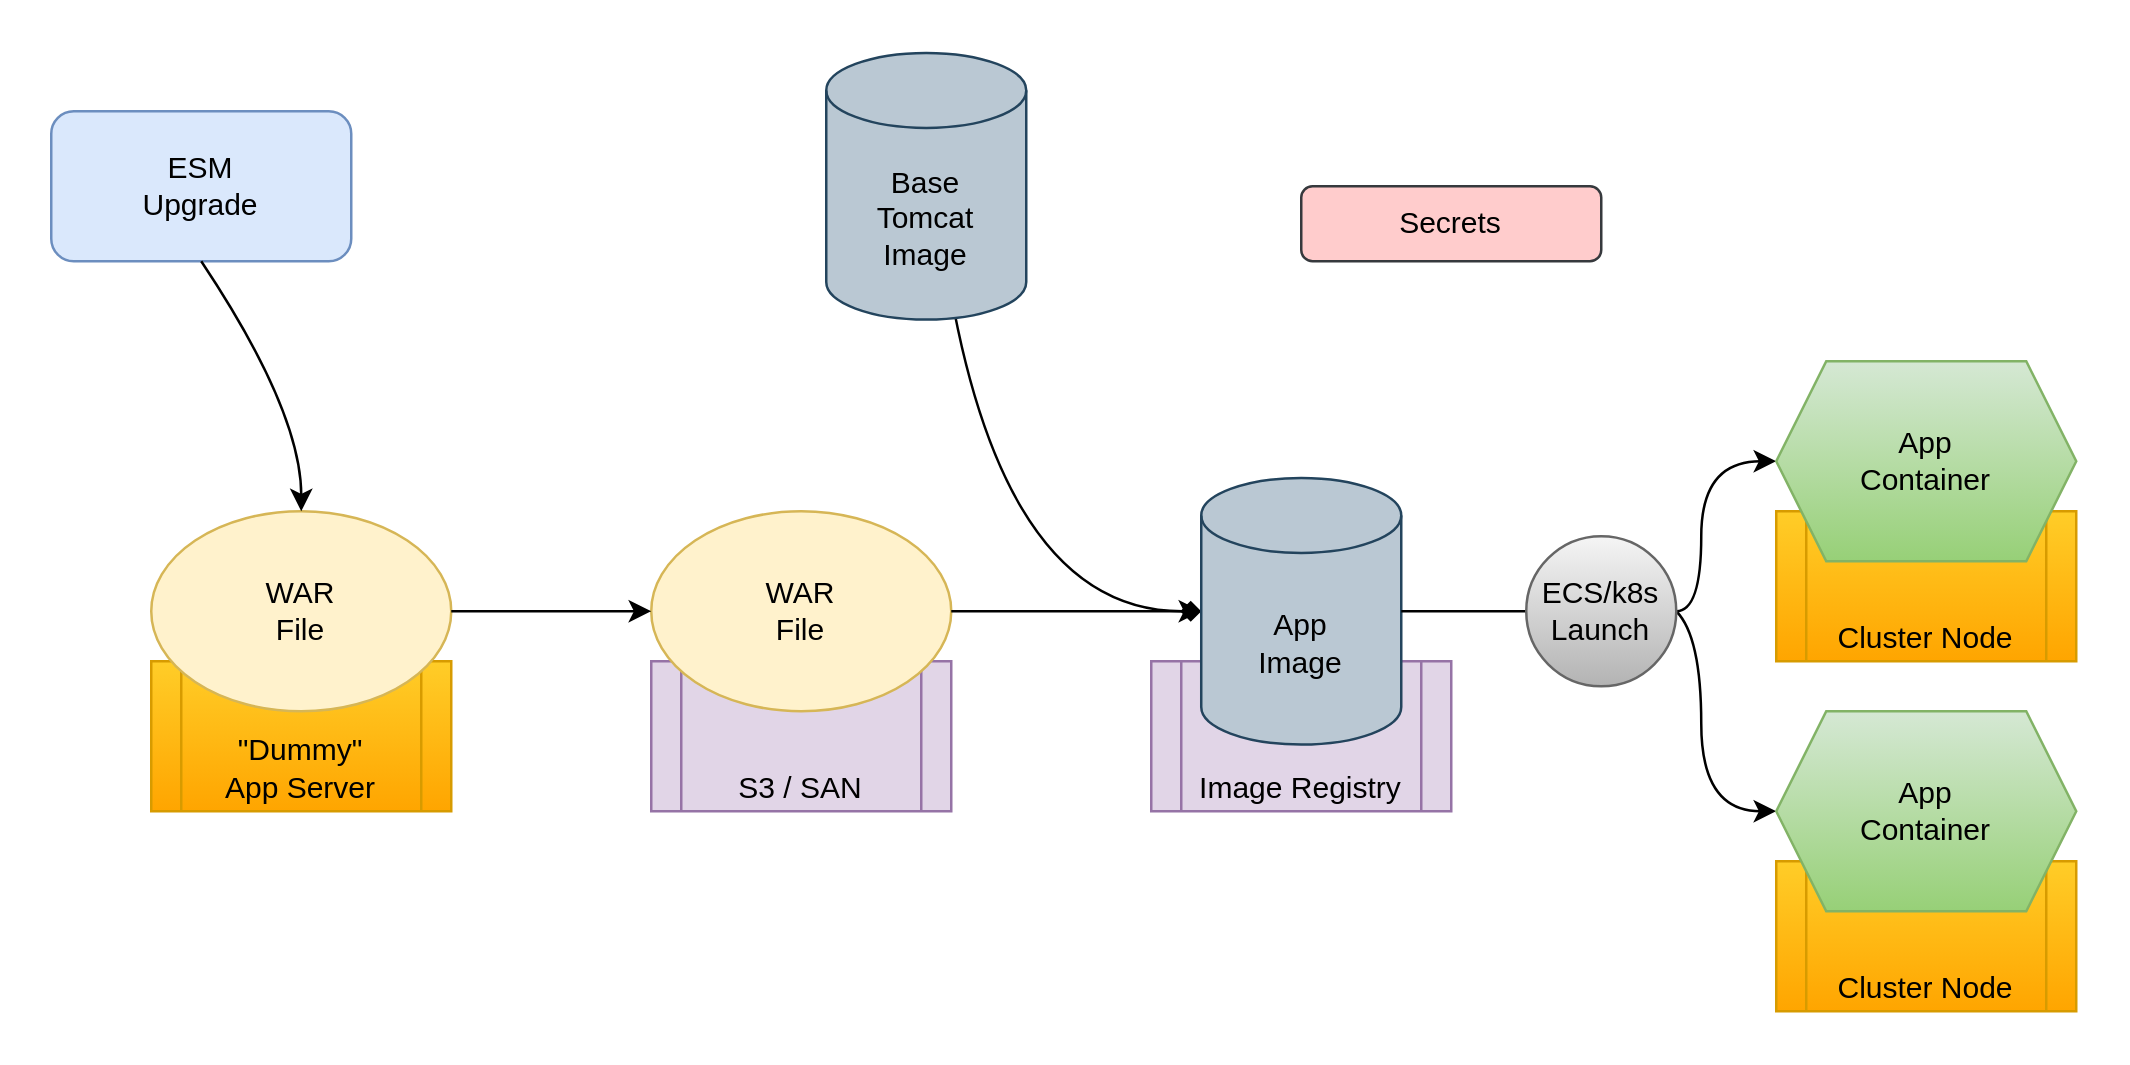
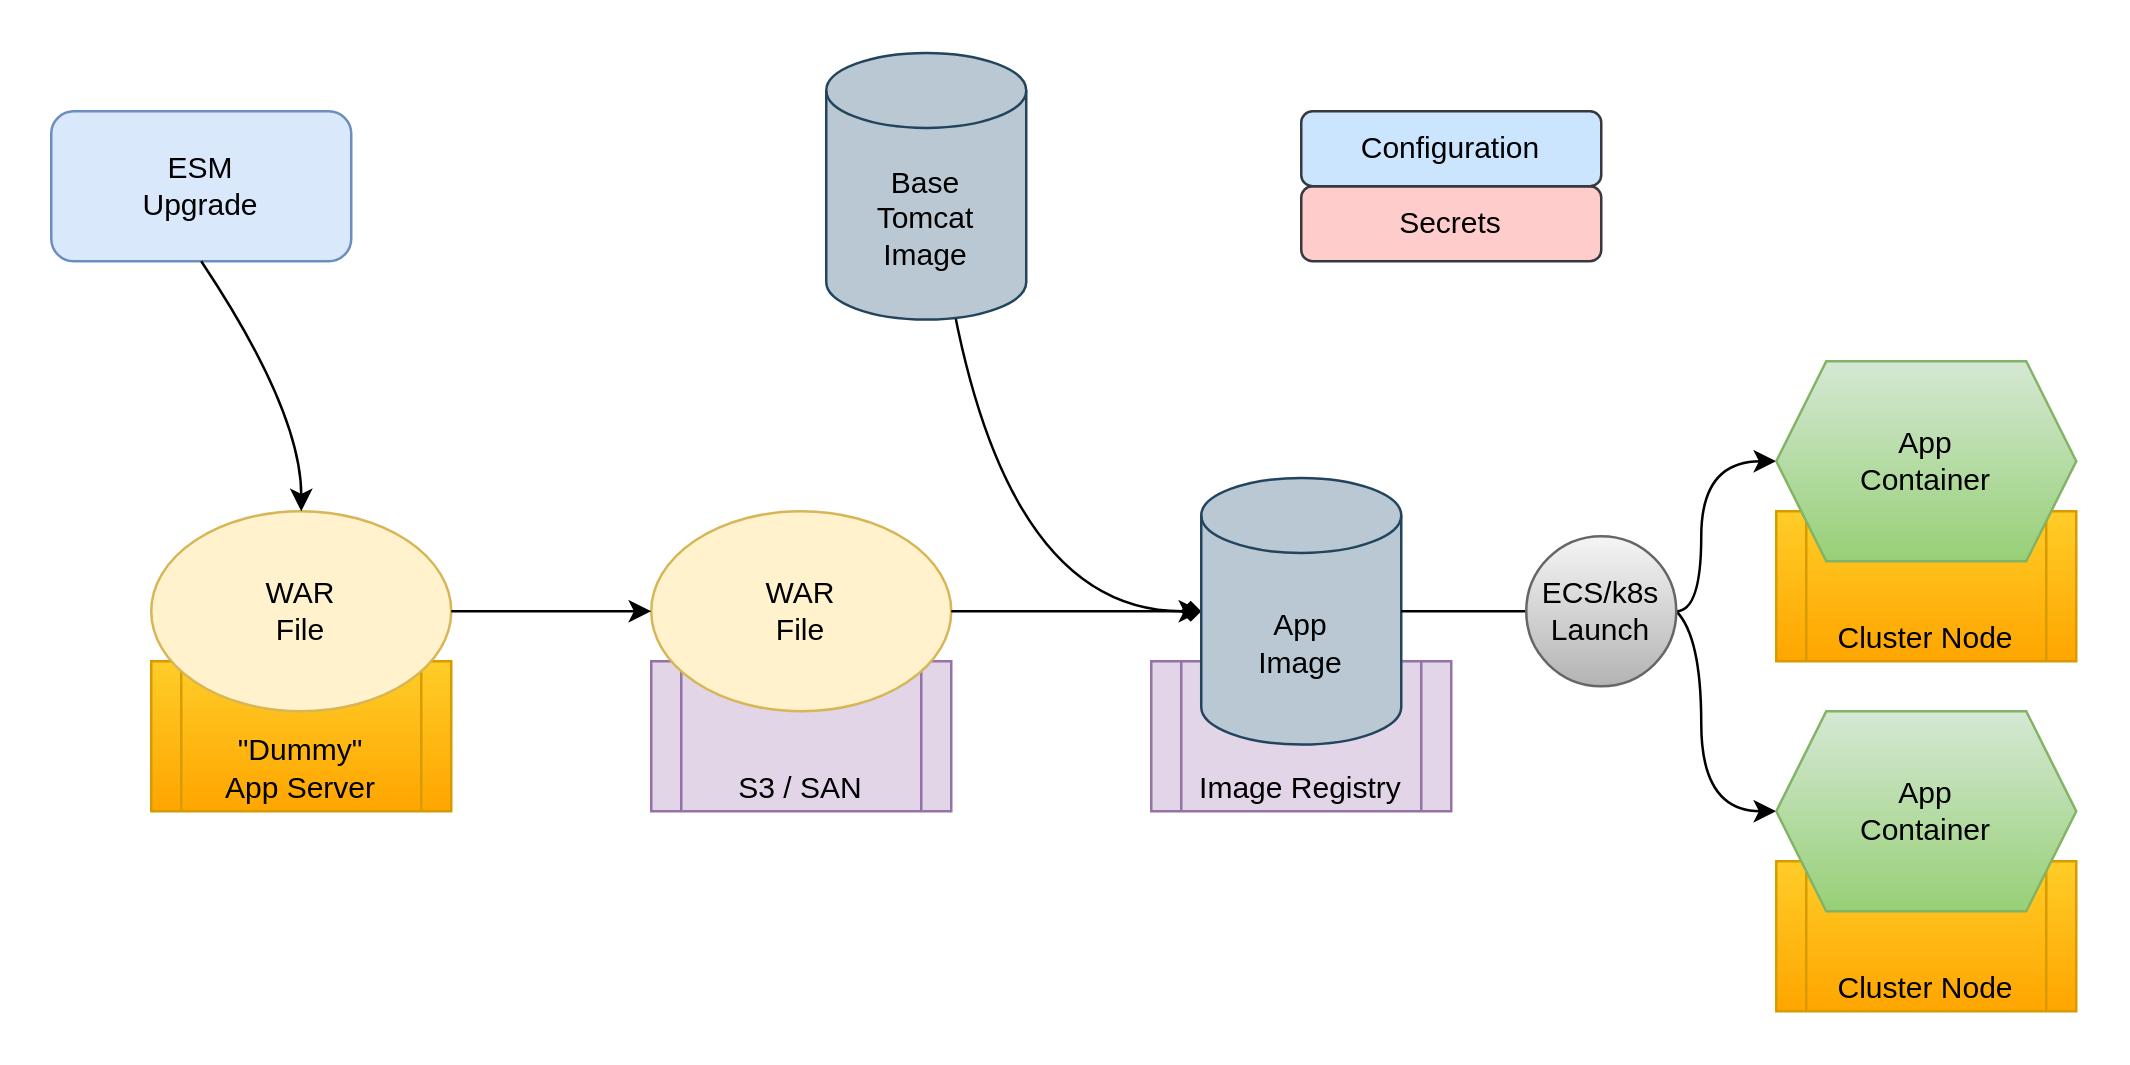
  <mxCell id="0" />
  <mxCell id="1" parent="0" />
  <mxCell id="2" value="Image Registry" style="shape=process;whiteSpace=wrap;html=1;backgroundOutline=1;verticalAlign=bottom;fillColor=#e1d5e7;strokeColor=#9673a6;" vertex="1" parent="1"><mxGeometry x="460" y="264" width="120" height="60" as="geometry" /></mxCell>
  <mxCell id="3" value="&quot;Dummy&quot; &lt;br&gt;App Server" style="shape=process;whiteSpace=wrap;html=1;backgroundOutline=1;verticalAlign=bottom;fillColor=#ffcd28;gradientColor=#ffa500;strokeColor=#d79b00;" vertex="1" parent="1"><mxGeometry x="60" y="264" width="120" height="60" as="geometry" /></mxCell>
  <mxCell id="4" value="S3 / SAN" style="shape=process;whiteSpace=wrap;html=1;backgroundOutline=1;verticalAlign=bottom;fillColor=#e1d5e7;strokeColor=#9673a6;" vertex="1" parent="1"><mxGeometry x="260" y="264" width="120" height="60" as="geometry" /></mxCell>
  <mxCell id="5" value="WAR&lt;br&gt;File" style="ellipse;whiteSpace=wrap;html=1;fillColor=#fff2cc;strokeColor=#d6b656;" vertex="1" parent="1"><mxGeometry x="60" y="204" width="120" height="80" as="geometry" /></mxCell>
  <mxCell id="6" value="ESM&lt;br&gt;Upgrade" style="rounded=1;whiteSpace=wrap;html=1;fillColor=#dae8fc;strokeColor=#6c8ebf;" vertex="1" parent="1"><mxGeometry x="20" y="44" width="120" height="60" as="geometry" /></mxCell>
  <mxCell id="7" value="" style="endArrow=classic;html=1;exitX=0.5;exitY=1;exitDx=0;exitDy=0;entryX=0.5;entryY=0;entryDx=0;entryDy=0;curved=1;" edge="1" parent="1" source="6" target="5"><mxGeometry width="50" height="50" relative="1" as="geometry"><mxPoint x="520" y="384" as="sourcePoint" /><mxPoint x="570" y="334" as="targetPoint" /><Array as="points"><mxPoint x="120" y="164" /></Array></mxGeometry></mxCell>
  <mxCell id="8" value="WAR&lt;br&gt;File" style="ellipse;whiteSpace=wrap;html=1;fillColor=#fff2cc;strokeColor=#d6b656;" vertex="1" parent="1"><mxGeometry x="260" y="204" width="120" height="80" as="geometry" /></mxCell>
  <mxCell id="9" value="" style="endArrow=classic;html=1;curved=1;exitX=1;exitY=0.5;exitDx=0;exitDy=0;entryX=0;entryY=0.5;entryDx=0;entryDy=0;entryPerimeter=0;" edge="1" parent="1" source="8" target="12"><mxGeometry width="50" height="50" relative="1" as="geometry"><mxPoint x="520" y="364" as="sourcePoint" /><mxPoint x="460" y="244" as="targetPoint" /></mxGeometry></mxCell>
  <mxCell id="10" value="" style="endArrow=diamond;html=1;curved=1;entryX=0;entryY=0.5;entryDx=0;entryDy=0;entryPerimeter=0;exitX=0.5;exitY=0;exitDx=0;exitDy=0;exitPerimeter=0;" edge="1" parent="1" source="13" target="12"><mxGeometry width="50" height="50" relative="1" as="geometry"><mxPoint x="440" y="344" as="sourcePoint" /><mxPoint x="460" y="244" as="targetPoint" /><Array as="points"><mxPoint x="380" y="244" /></Array></mxGeometry></mxCell>
  <mxCell id="11" value="" style="endArrow=classic;html=1;curved=1;exitX=1;exitY=0.5;exitDx=0;exitDy=0;entryX=0;entryY=0.5;entryDx=0;entryDy=0;" edge="1" parent="1" source="5" target="8"><mxGeometry width="50" height="50" relative="1" as="geometry"><mxPoint x="520" y="364" as="sourcePoint" /><mxPoint x="570" y="314" as="targetPoint" /></mxGeometry></mxCell>
  <mxCell id="12" value="App&lt;br&gt;Image" style="shape=cylinder3;whiteSpace=wrap;html=1;boundedLbl=1;backgroundOutline=1;size=15;verticalAlign=middle;fillColor=#bac8d3;strokeColor=#23445d;" vertex="1" parent="1"><mxGeometry x="480" y="190.67" width="80" height="106.67" as="geometry" /></mxCell>
  <mxCell id="13" value="Base&lt;br&gt;Tomcat &lt;br&gt;Image" style="shape=cylinder3;whiteSpace=wrap;html=1;boundedLbl=1;backgroundOutline=1;size=15;verticalAlign=middle;fillColor=#bac8d3;strokeColor=#23445d;" vertex="1" parent="1"><mxGeometry x="330" y="20.67" width="80" height="106.67" as="geometry" /></mxCell>
  <mxCell id="14" value="" style="endArrow=none;html=1;curved=1;exitX=1;exitY=0.5;exitDx=0;exitDy=0;exitPerimeter=0;endFill=0;" edge="1" parent="1" source="12"><mxGeometry width="50" height="50" relative="1" as="geometry"><mxPoint x="520" y="364" as="sourcePoint" /><mxPoint x="610" y="244" as="targetPoint" /></mxGeometry></mxCell>
  <mxCell id="15" value="" style="endArrow=classic;html=1;curved=1;entryX=0;entryY=0.5;entryDx=0;entryDy=0;exitX=1;exitY=0.5;exitDx=0;exitDy=0;" edge="1" parent="1" source="23" target="18"><mxGeometry width="50" height="50" relative="1" as="geometry"><mxPoint x="650" y="244" as="sourcePoint" /><mxPoint x="520" y="314" as="targetPoint" /><Array as="points"><mxPoint x="680" y="244" /><mxPoint x="680" y="184" /></Array></mxGeometry></mxCell>
  <mxCell id="16" value="" style="endArrow=classic;html=1;curved=1;entryX=0;entryY=0.5;entryDx=0;entryDy=0;startArrow=none;exitX=1;exitY=0.5;exitDx=0;exitDy=0;" edge="1" parent="1" source="23" target="20"><mxGeometry width="50" height="50" relative="1" as="geometry"><mxPoint x="650" y="324" as="sourcePoint" /><mxPoint x="520" y="314" as="targetPoint" /><Array as="points"><mxPoint x="680" y="254" /><mxPoint x="680" y="324" /></Array></mxGeometry></mxCell>
  <mxCell id="17" value="Cluster Node" style="shape=process;whiteSpace=wrap;html=1;backgroundOutline=1;verticalAlign=bottom;fillColor=#ffcd28;gradientColor=#ffa500;strokeColor=#d79b00;" vertex="1" parent="1"><mxGeometry x="710" y="204" width="120" height="60" as="geometry" /></mxCell>
  <mxCell id="18" value="App&lt;br&gt;Container" style="shape=hexagon;perimeter=hexagonPerimeter2;whiteSpace=wrap;html=1;fixedSize=1;verticalAlign=middle;fillColor=#d5e8d4;gradientColor=#97d077;strokeColor=#82b366;" vertex="1" parent="1"><mxGeometry x="710" y="144" width="120" height="80" as="geometry" /></mxCell>
  <mxCell id="19" value="Cluster Node" style="shape=process;whiteSpace=wrap;html=1;backgroundOutline=1;verticalAlign=bottom;fillColor=#ffcd28;gradientColor=#ffa500;strokeColor=#d79b00;" vertex="1" parent="1"><mxGeometry x="710" y="344" width="120" height="60" as="geometry" /></mxCell>
  <mxCell id="20" value="App&lt;br&gt;Container" style="shape=hexagon;perimeter=hexagonPerimeter2;whiteSpace=wrap;html=1;fixedSize=1;verticalAlign=middle;fillColor=#d5e8d4;gradientColor=#97d077;strokeColor=#82b366;" vertex="1" parent="1"><mxGeometry x="710" y="284" width="120" height="80" as="geometry" /></mxCell>
  <mxCell id="21" value="Secrets" style="rounded=1;whiteSpace=wrap;html=1;verticalAlign=middle;fillColor=#ffcccc;strokeColor=#36393d;" vertex="1" parent="1"><mxGeometry x="520" y="74" width="120" height="30" as="geometry" /></mxCell>
+ <mxCell id="22" value="Configuration" style="rounded=1;whiteSpace=wrap;html=1;verticalAlign=middle;fillColor=#cce5ff;strokeColor=#36393d;" vertex="1" parent="1"><mxGeometry x="520" y="44" width="120" height="30" as="geometry" /></mxCell>
  <mxCell id="23" value="ECS/k8s&lt;br&gt;Launch" style="ellipse;whiteSpace=wrap;html=1;aspect=fixed;verticalAlign=middle;fillColor=#f5f5f5;strokeColor=#666666;gradientColor=#b3b3b3;" vertex="1" parent="1"><mxGeometry x="610" y="214" width="60" height="60" as="geometry" /></mxCell>
